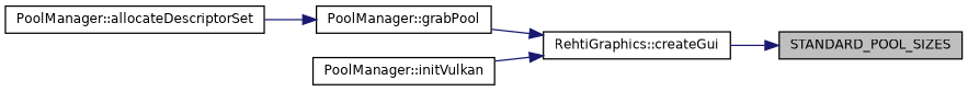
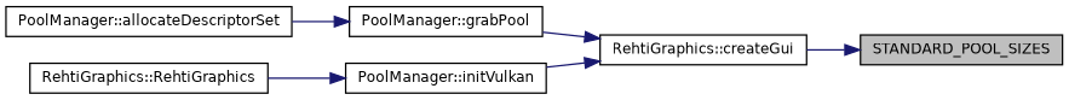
  digraph {
    rankdir=RL
    node [color=black fillcolor=white fontname=Helvetica fontsize=10 shape=record style=filled]
    edge [color=midnightblue dir=back fontname=Helvetica fontsize=10 labelfontname=Helvetica labelfontsize=10 style=solid]
    n1 [fillcolor=grey75 fontcolor=black height=0.2 label=STANDARD_POOL_SIZES width=0.4]
    n2 [height=0.2 label="RehtiGraphics::createGui" width=0.4]
    n3 [height=0.2 label="PoolManager::grabPool" width=0.4]
    n4 [height=0.2 label="PoolManager::initVulkan" width=0.4]
    n5 [height=0.2 label="PoolManager::allocateDescriptorSet" width=0.4]
+   n6 [height=0.2 label="RehtiGraphics::RehtiGraphics" width=0.4]
    n1 -> n2
    n2 -> n3
    n2 -> n4
    n3 -> n5
+   n4 -> n6
  }
